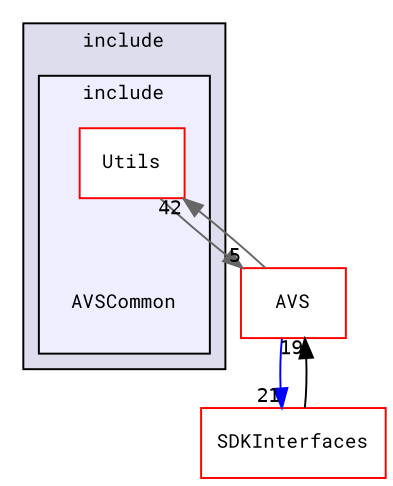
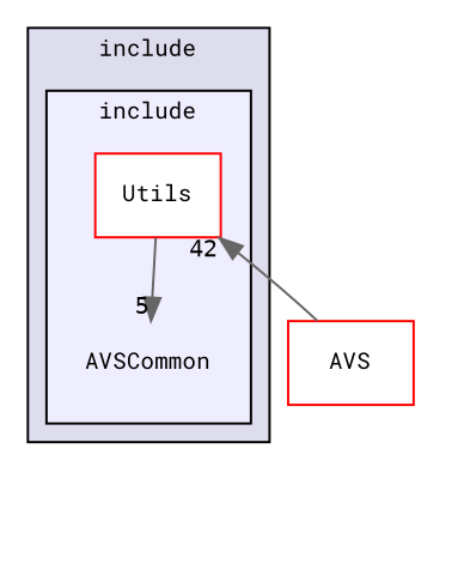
  digraph {
    compound=true
    fontname="Roboto Mono"
    node [fontname="Roboto Mono" fontsize=10 shape=box color=red fillcolor=white style=filled]
    edge [color=gray40 fontname="Roboto Mono" labeldistance=1.5 labelfontname=Helvetica labelfontsize=10]
    n1 [label=AVSCommon shape=plaintext color="" fillcolor="" style=""]
    n2 [label=Utils]
    n3 [label=AVS]
-   n4 [label=SDKInterfaces]
    subgraph cluster_1 {
      bgcolor="#ddddee"
      fontsize=10
      label=include
      pencolor=black
      subgraph cluster_2 {
        bgcolor="#eeeeff"
        fontsize=10
        label=include
        pencolor=black
        n1
        n2
      }
    }
-   n2 -> n3 [headlabel=5]
+   n2 -> n1 [headlabel=5]
    n3 -> n2 [headlabel=42]
-   n3 -> n4 [color=blue headlabel=21]
-   n4 -> n3 [color=black headlabel=19]
  }
